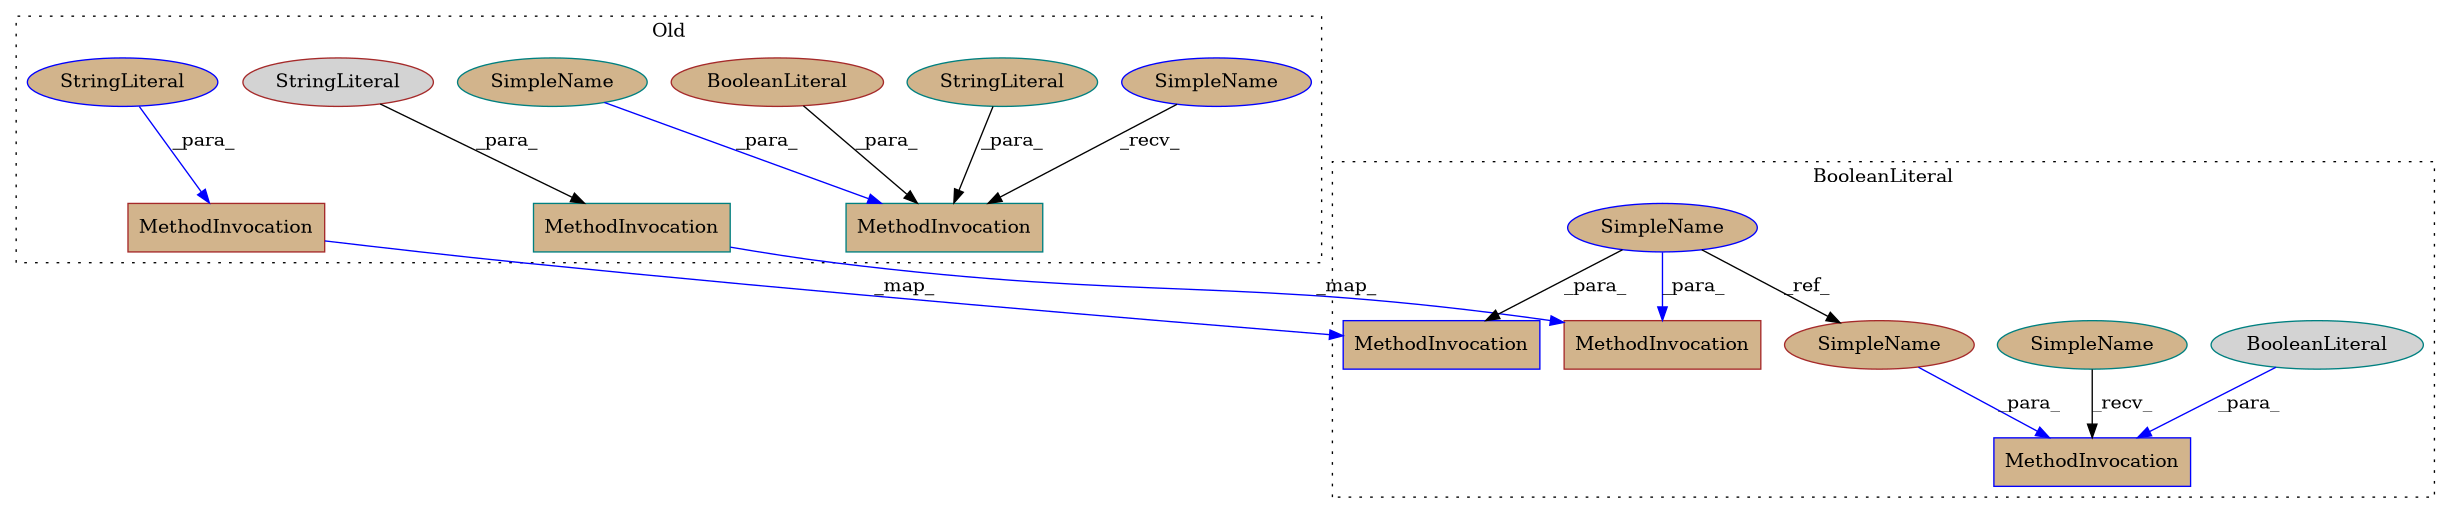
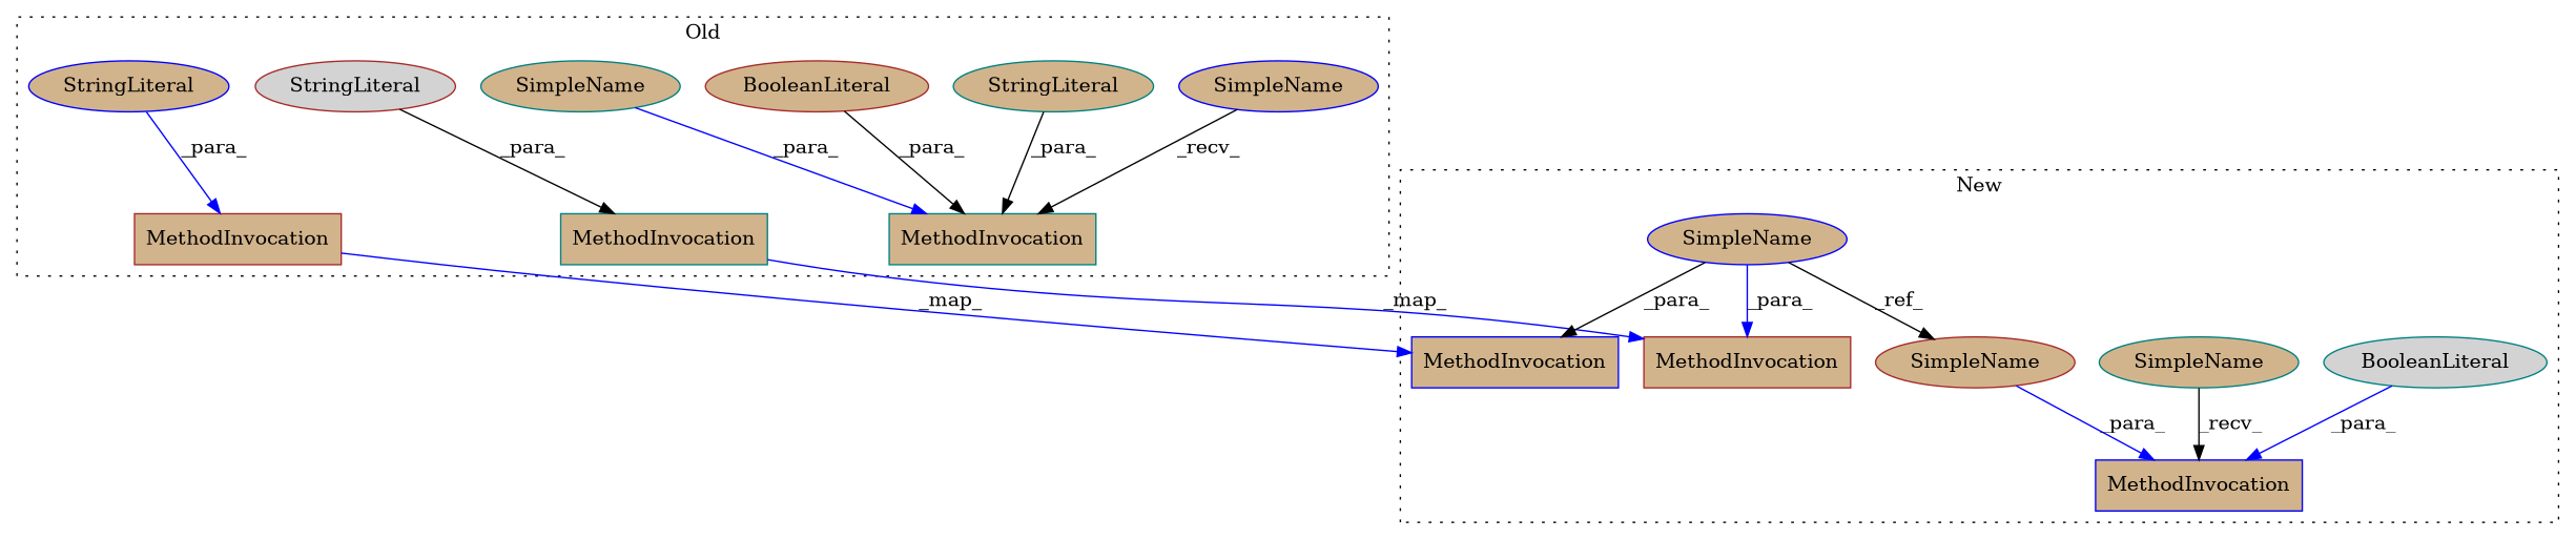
  digraph {
    node [a=32 l="13,1" shape=ellipse style=filled fillcolor=tan color=teal]
    edge [color=black]
    n1 [a=9 l=5 label=BooleanLiteral s=3468 color=brown]
    n2 [label=MethodInvocation s="2366,2409" shape=box color=brown]
    n3 [label=MethodInvocation s="3437,3473" shape=box]
    n4 [label=MethodInvocation s="3578,3615" shape=box]
    n5 [a=42 l=4 label=SimpleName s=3450]
    n6 [a=42 l=13 label=SimpleName s=3423 color=blue]
    n7 [a=45 l=12 label=StringLiteral s=2385 color=blue]
    n8 [a=45 l=6 label=StringLiteral s=3597 fillcolor=lightgrey color=brown]
    n9 [a=45 l=10 label=StringLiteral s=3456]
    n10 [a=9 l=5 label=BooleanLiteral s=3366 fillcolor=lightgrey]
    n11 [label=MethodInvocation s="3328,3371" shape=box color=blue]
    n12 [label=MethodInvocation s="5105,5150" shape=box color=blue]
    n13 [label=MethodInvocation s="5033,5075" shape=box color=brown]
    n14 [a=42 l=13 label=SimpleName s=3314]
    n15 [a=42 l=4 label=SimpleName s=3341 color=brown]
    n16 [a=42 l=4 label=SimpleName s=2012 color=blue]
    subgraph cluster_1 {
      label=Old
      style=dotted
      n1
      n2
      n3
      n4
      n5
      n6
      n7
      n8
      n9
    }
    subgraph cluster_2 {
-     label=BooleanLiteral
+     label=New
      style=dotted
      n10
      n11
      n12
      n13
      n14
      n15
      n16
    }
    n1 -> n3 [label=_para_]
    n2 -> n12 [label=_map_ color=blue]
    n4 -> n13 [label=_map_ color=blue]
    n5 -> n3 [label=_para_ color=blue]
    n6 -> n3 [label=_recv_]
    n7 -> n2 [label=_para_ color=blue]
    n8 -> n4 [label=_para_]
    n9 -> n3 [label=_para_]
    n10 -> n11 [label=_para_ color=blue]
    n14 -> n11 [label=_recv_]
    n15 -> n11 [label=_para_ color=blue]
    n16 -> n12 [label=_para_]
    n16 -> n13 [label=_para_ color=blue]
    n16 -> n15 [label=_ref_]
  }
